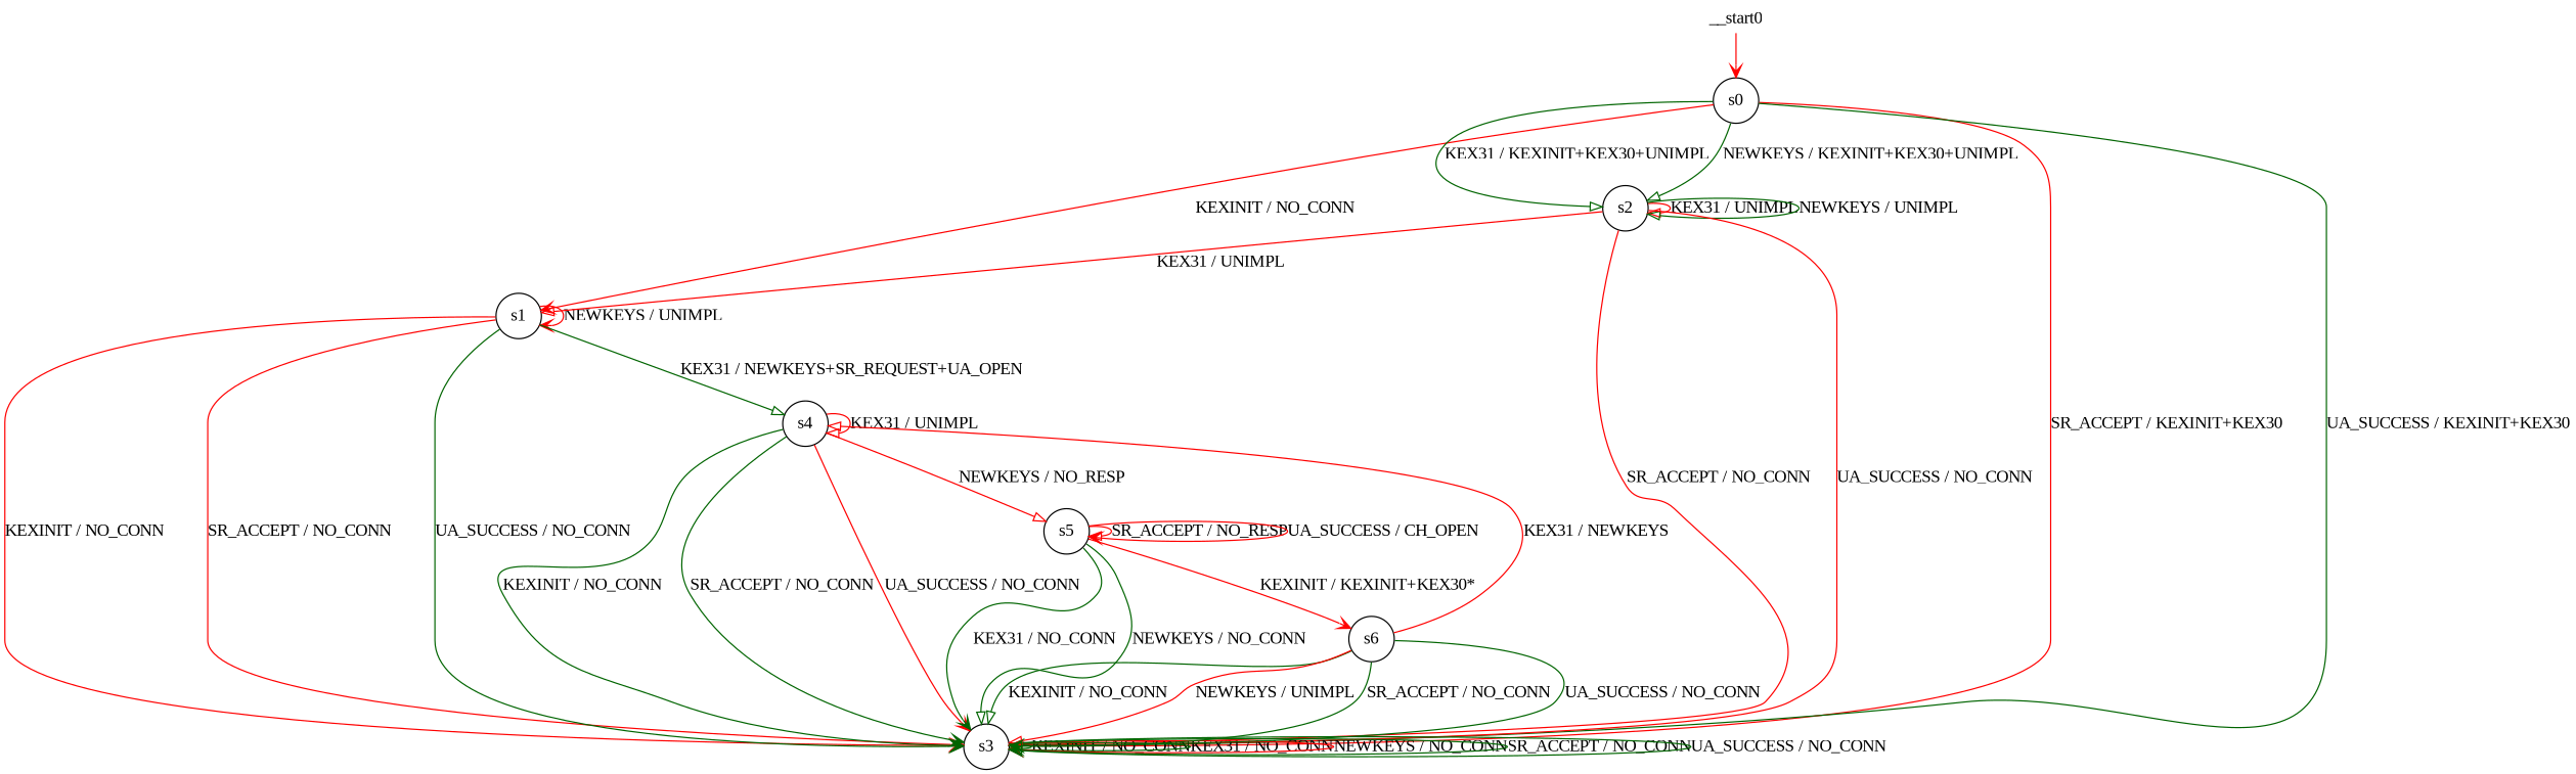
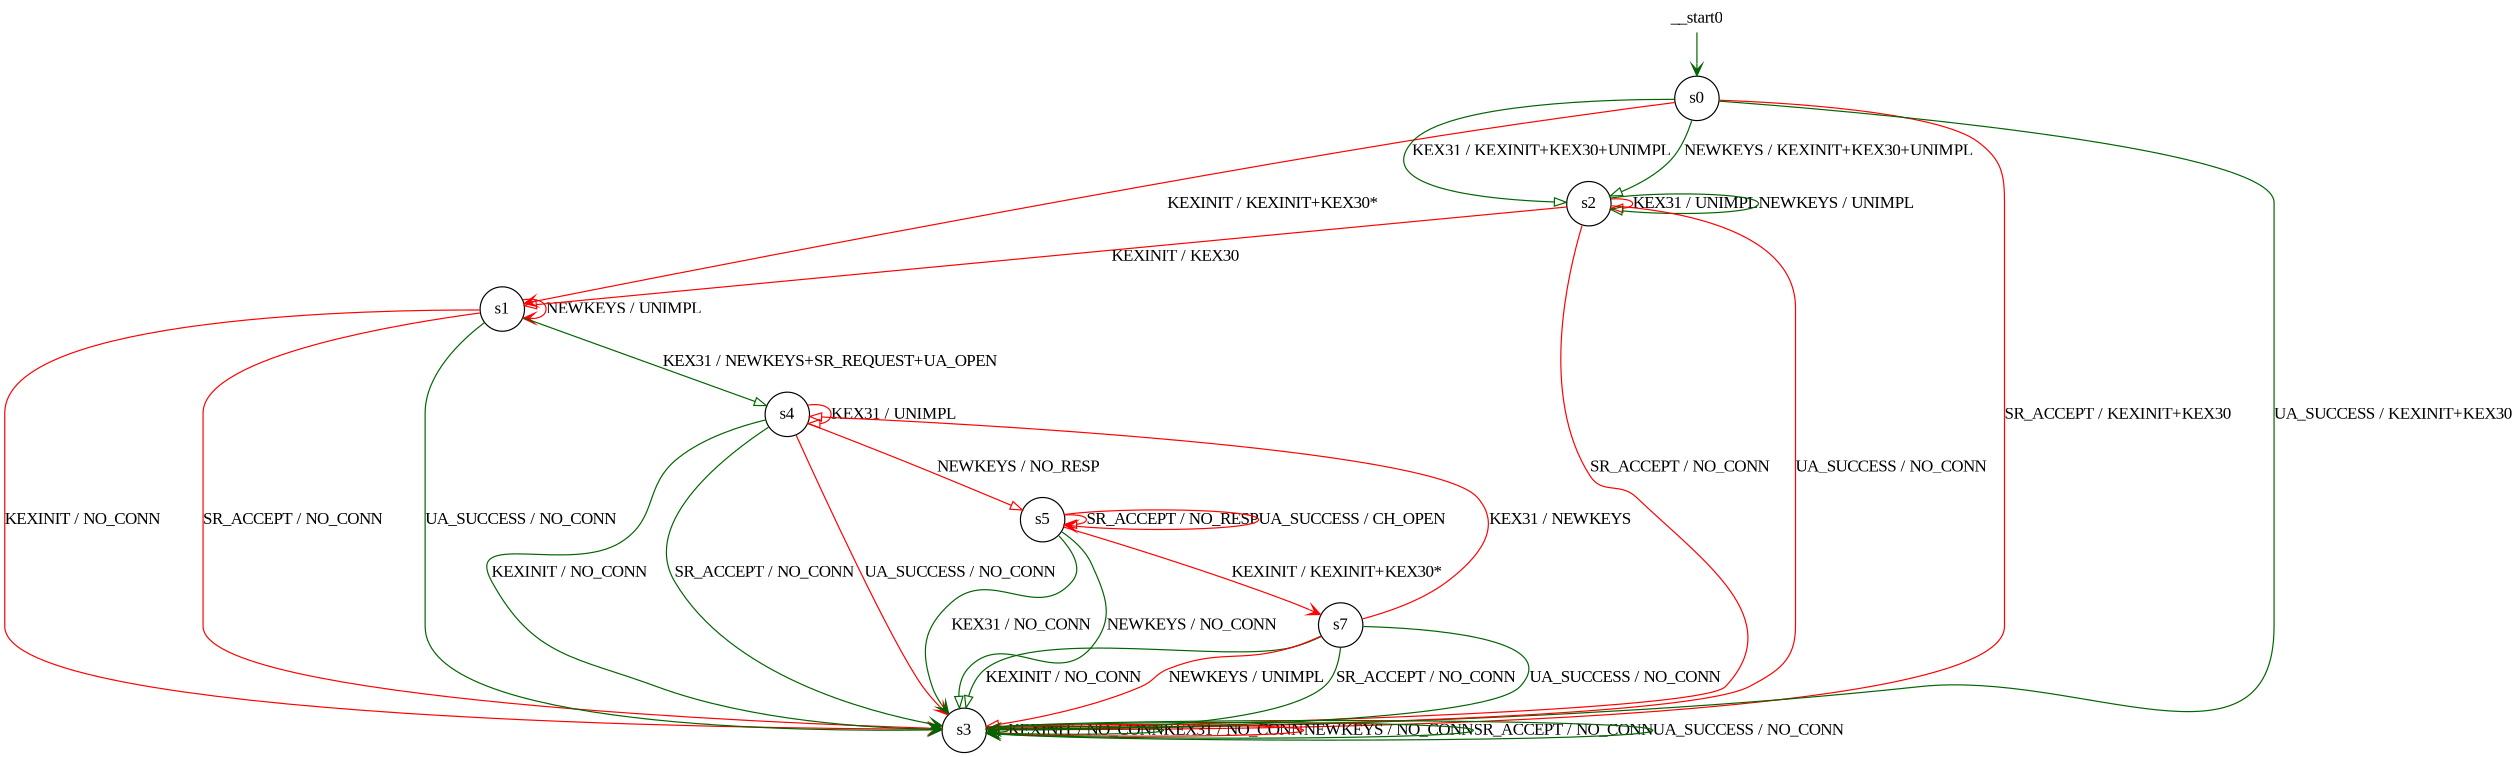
  digraph {
    fontname="Liberation Serif"
    node [fontname="Liberation Serif" shape=circle]
    edge [arrowhead=vee color=red fontname="Liberation Serif"]
    n1 [label=s0]
    n2 [label=s1]
    n3 [label=s2]
    n4 [label=s3]
    n5 [label=s4]
    n6 [label=s5]
-   n7 [label=s6]
+   n7 [label=s7]
    __start0 [height=0 shape=none width=0]
-   n1 -> n2 [label="KEXINIT / NO_CONN"]
+   n1 -> n2 [label="KEXINIT / KEXINIT+KEX30*"]
    n1 -> n3 [arrowhead=onormal color=darkgreen label="KEX31 / KEXINIT+KEX30+UNIMPL"]
    n1 -> n3 [arrowhead=onormal color=darkgreen label="NEWKEYS / KEXINIT+KEX30+UNIMPL"]
    n1 -> n4 [arrowhead=onormal label="SR_ACCEPT / KEXINIT+KEX30"]
    n1 -> n4 [color=darkgreen label="UA_SUCCESS / KEXINIT+KEX30"]
    n2 -> n2 [label="NEWKEYS / UNIMPL"]
    n2 -> n4 [label="KEXINIT / NO_CONN"]
    n2 -> n4 [label="SR_ACCEPT / NO_CONN"]
    n2 -> n4 [color=darkgreen label="UA_SUCCESS / NO_CONN"]
    n2 -> n5 [arrowhead=onormal color=darkgreen label="KEX31 / NEWKEYS+SR_REQUEST+UA_OPEN"]
-   n3 -> n2 [arrowhead=onormal label="KEX31 / UNIMPL"]
+   n3 -> n2 [arrowhead=onormal label="KEXINIT / KEX30"]
    n3 -> n3 [arrowhead=onormal label="KEX31 / UNIMPL"]
    n3 -> n3 [arrowhead=onormal color=darkgreen label="NEWKEYS / UNIMPL"]
    n3 -> n4 [arrowhead=onormal label="SR_ACCEPT / NO_CONN"]
    n3 -> n4 [arrowhead=onormal label="UA_SUCCESS / NO_CONN"]
    n4 -> n4 [color=darkgreen label="KEXINIT / NO_CONN"]
    n4 -> n4 [color=darkgreen label="KEX31 / NO_CONN"]
    n4 -> n4 [label="NEWKEYS / NO_CONN"]
    n4 -> n4 [color=darkgreen label="SR_ACCEPT / NO_CONN"]
    n4 -> n4 [arrowhead=onormal color=darkgreen label="UA_SUCCESS / NO_CONN"]
    n5 -> n4 [color=darkgreen label="KEXINIT / NO_CONN"]
    n5 -> n4 [color=darkgreen label="SR_ACCEPT / NO_CONN"]
    n5 -> n4 [label="UA_SUCCESS / NO_CONN"]
    n5 -> n5 [arrowhead=onormal label="KEX31 / UNIMPL"]
    n5 -> n6 [arrowhead=onormal label="NEWKEYS / NO_RESP"]
    n6 -> n4 [color=darkgreen label="KEX31 / NO_CONN"]
    n6 -> n4 [arrowhead=onormal color=darkgreen label="NEWKEYS / NO_CONN"]
    n6 -> n6 [arrowhead=onormal label="SR_ACCEPT / NO_RESP"]
    n6 -> n6 [label="UA_SUCCESS / CH_OPEN"]
    n6 -> n7 [label="KEXINIT / KEXINIT+KEX30*"]
    n7 -> n4 [arrowhead=onormal color=darkgreen label="KEXINIT / NO_CONN"]
    n7 -> n4 [arrowhead=onormal label="NEWKEYS / UNIMPL"]
    n7 -> n4 [color=darkgreen label="SR_ACCEPT / NO_CONN"]
    n7 -> n4 [arrowhead=onormal color=darkgreen label="UA_SUCCESS / NO_CONN"]
    n7 -> n5 [arrowhead=onormal label="KEX31 / NEWKEYS"]
-   __start0 -> n1
+   __start0 -> n1 [color=darkgreen]
  }
